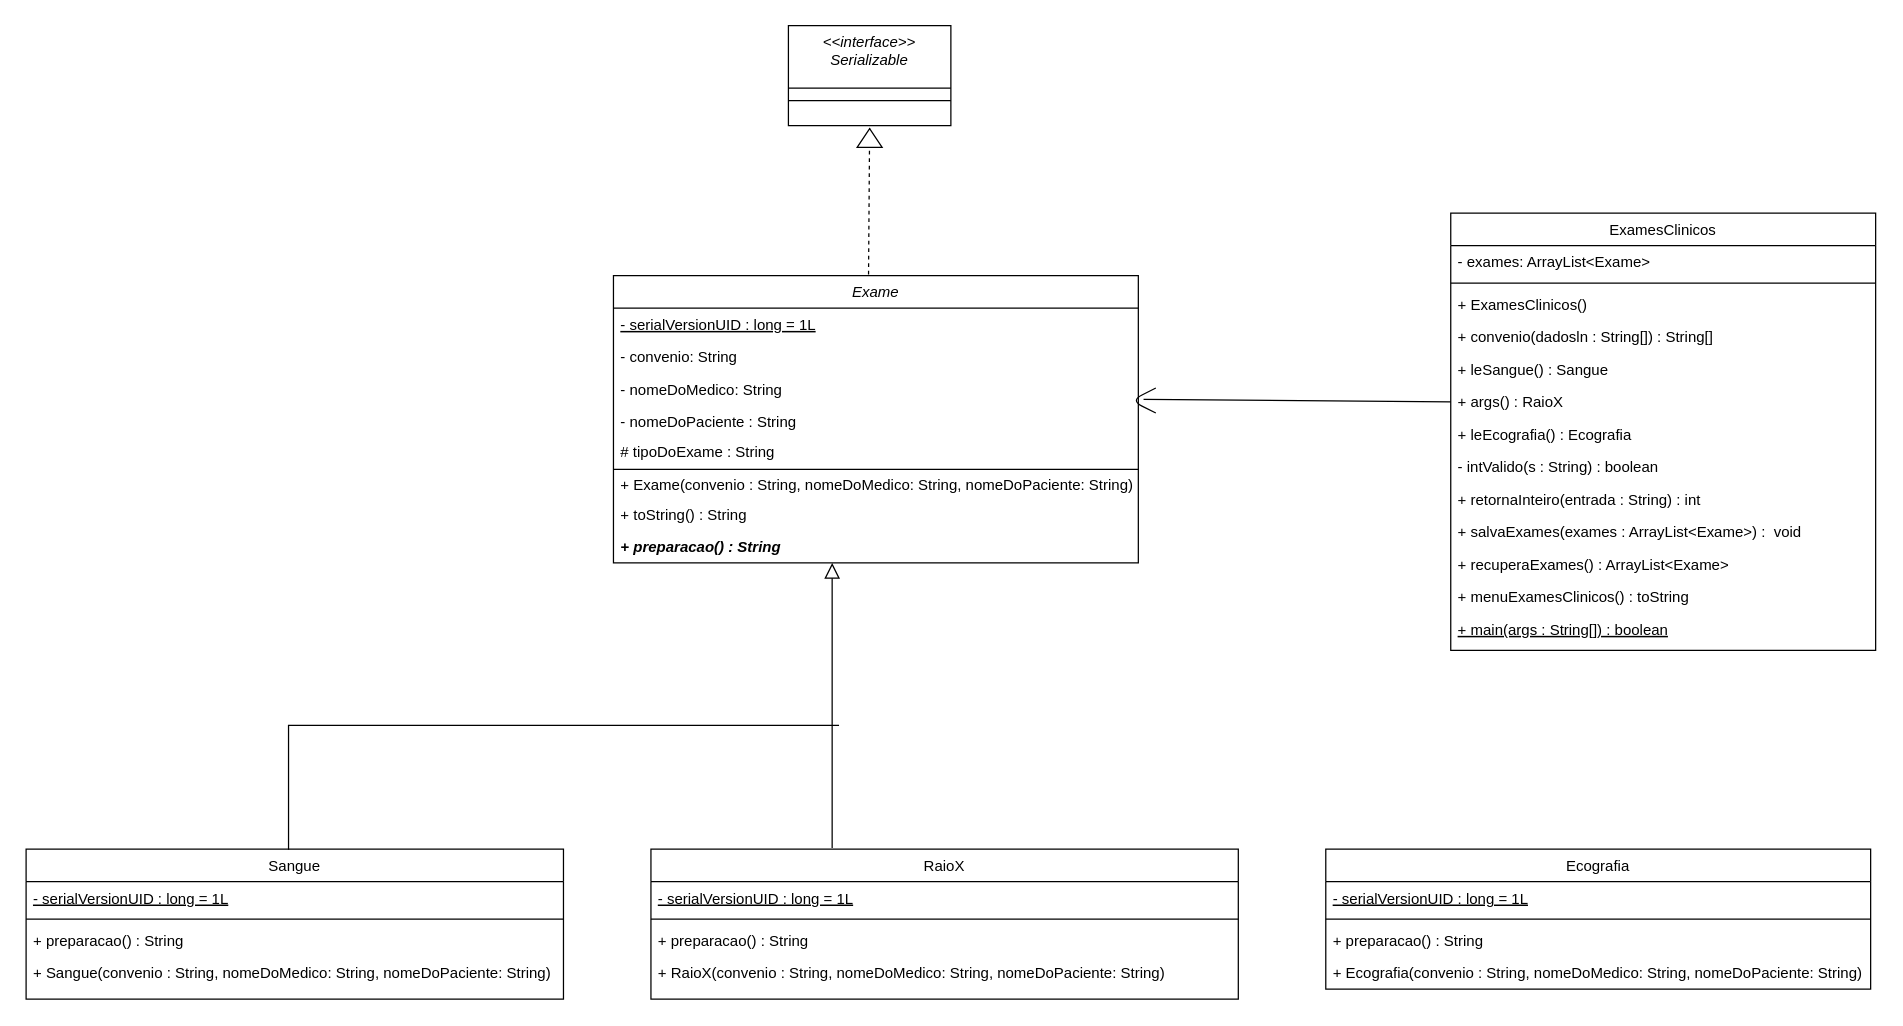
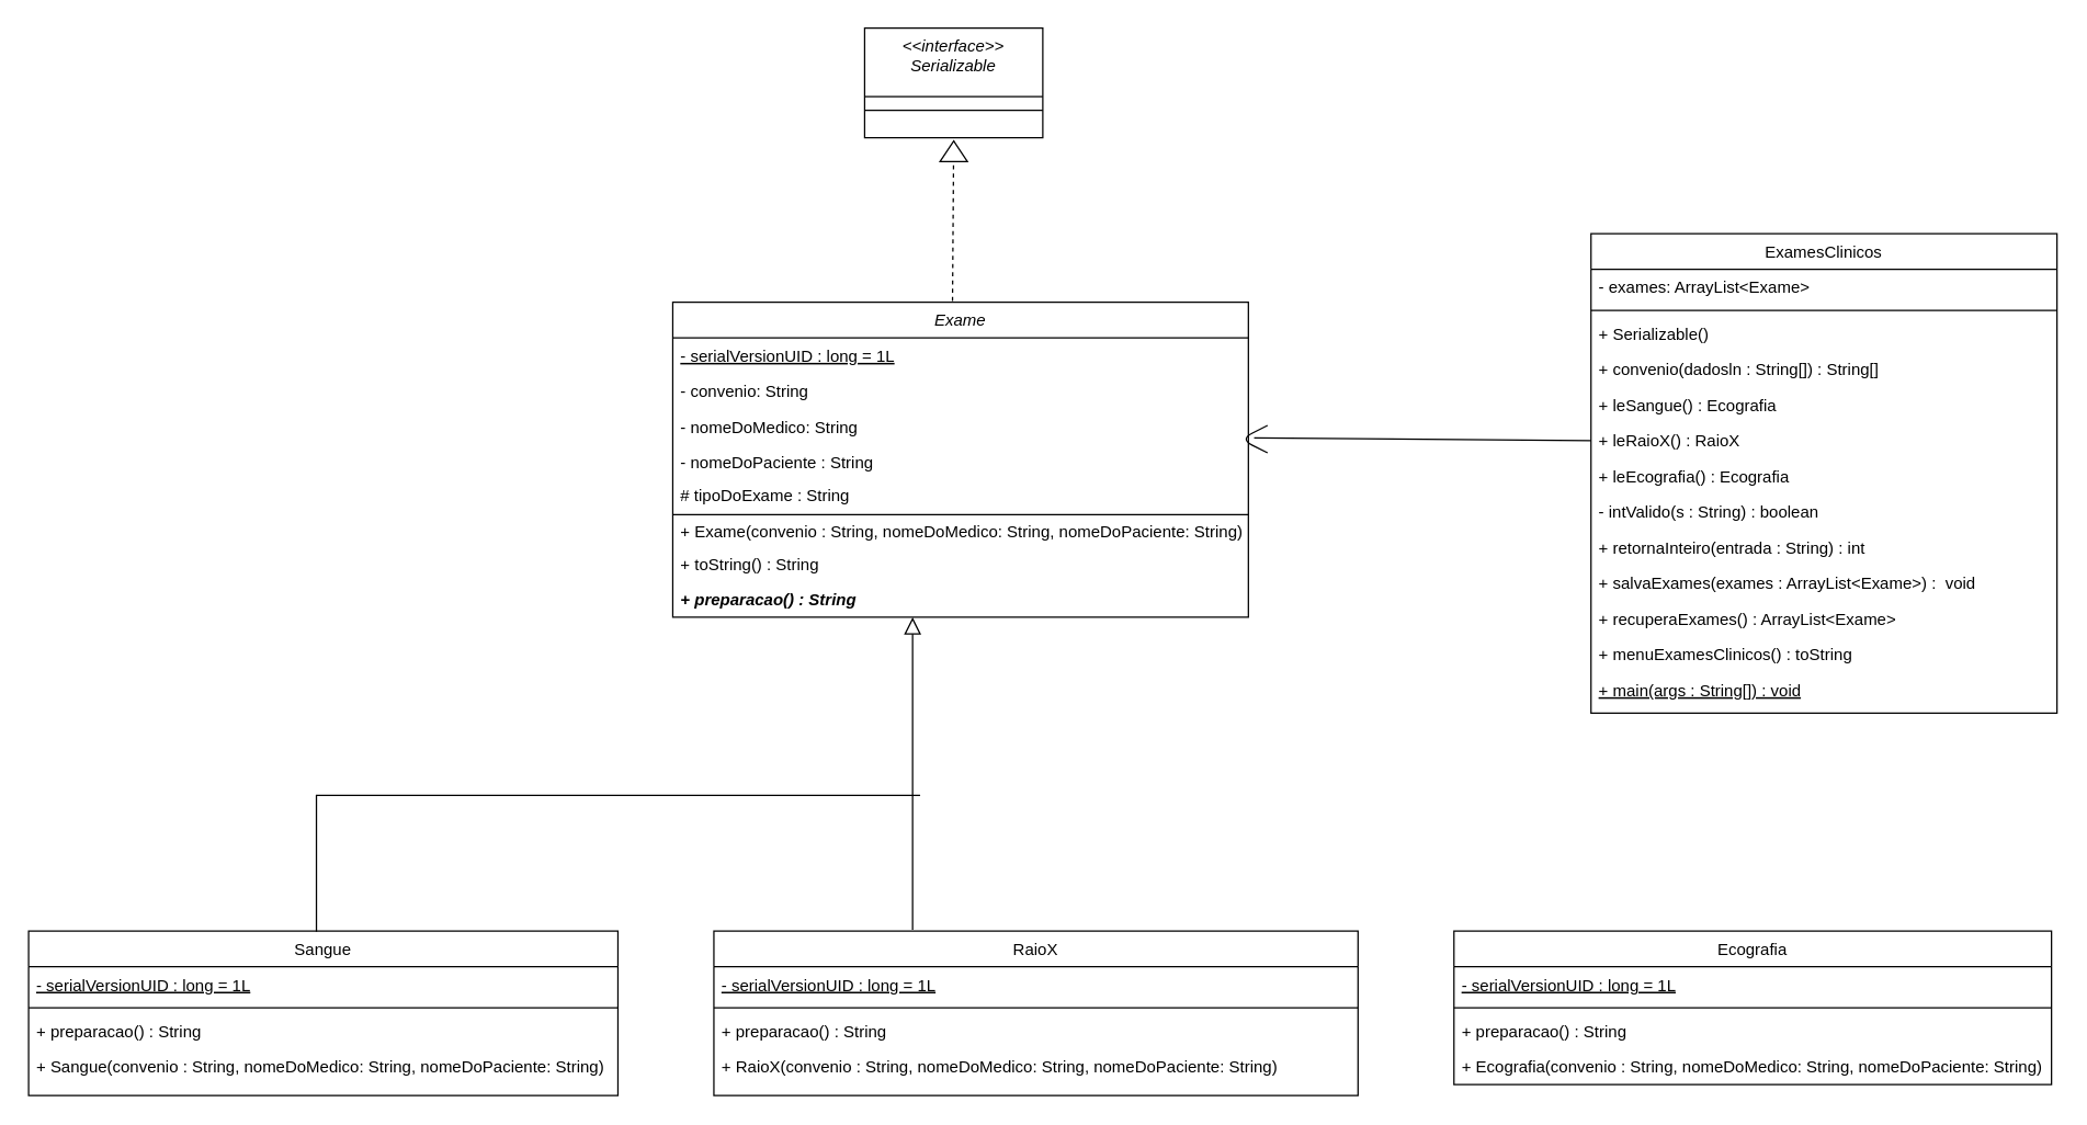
  <mxCell id="0" />
  <mxCell id="1" parent="0" />
  <mxCell id="2" value="Exame" style="swimlane;fontStyle=2;align=center;verticalAlign=top;childLayout=stackLayout;horizontal=1;startSize=26;horizontalStack=0;resizeParent=1;resizeLast=0;collapsible=1;marginBottom=0;rounded=0;shadow=0;strokeWidth=1;fontSize=12;" parent="1" vertex="1"><mxGeometry y="220" width="420" height="230" as="geometry" x="490"><mxRectangle x="230" y="140" width="160" height="26" as="alternateBounds" /></mxGeometry></mxCell>
  <mxCell id="3" value="- serialVersionUID : long = 1L" style="text;align=left;verticalAlign=top;spacingLeft=4;spacingRight=4;overflow=hidden;rotatable=0;points=[[0,0.5],[1,0.5]];portConstraint=eastwest;rounded=0;shadow=0;html=0;fontSize=12;fontStyle=4" parent="2" vertex="1"><mxGeometry y="26" width="420" height="26" as="geometry" /></mxCell>
  <mxCell id="4" value="- convenio: String&#10;" style="text;align=left;verticalAlign=top;spacingLeft=4;spacingRight=4;overflow=hidden;rotatable=0;points=[[0,0.5],[1,0.5]];portConstraint=eastwest;fontSize=12;" parent="2" vertex="1"><mxGeometry y="52" width="420" height="26" as="geometry" /></mxCell>
  <mxCell id="5" value="- nomeDoMedico: String&#10;" style="text;align=left;verticalAlign=top;spacingLeft=4;spacingRight=4;overflow=hidden;rotatable=0;points=[[0,0.5],[1,0.5]];portConstraint=eastwest;fontSize=12;" parent="2" vertex="1"><mxGeometry y="78" width="420" height="26" as="geometry" /></mxCell>
  <mxCell id="6" value="- nomeDoPaciente : String&#10;" style="text;align=left;verticalAlign=top;spacingLeft=4;spacingRight=4;overflow=hidden;rotatable=0;points=[[0,0.5],[1,0.5]];portConstraint=eastwest;fontSize=12;" vertex="1" parent="2"><mxGeometry y="104" width="420" height="24" as="geometry" /></mxCell>
  <mxCell id="7" value="# tipoDoExame : String&#10;" style="text;align=left;verticalAlign=top;spacingLeft=4;spacingRight=4;overflow=hidden;rotatable=0;points=[[0,0.5],[1,0.5]];portConstraint=eastwest;fontSize=12;" vertex="1" parent="2"><mxGeometry y="128" width="420" height="26" as="geometry" /></mxCell>
  <mxCell id="8" value="+ Exame(convenio : String, nomeDoMedico: String, nomeDoPaciente: String)" style="text;align=left;verticalAlign=top;spacingLeft=4;spacingRight=4;overflow=hidden;rotatable=0;points=[[0,0.5],[1,0.5]];portConstraint=eastwest;fontSize=12;" vertex="1" parent="2"><mxGeometry y="154" width="420" height="24" as="geometry" /></mxCell>
  <mxCell id="9" value="+ toString() : String" style="text;align=left;verticalAlign=top;spacingLeft=4;spacingRight=4;overflow=hidden;rotatable=0;points=[[0,0.5],[1,0.5]];portConstraint=eastwest;" vertex="1" parent="2"><mxGeometry y="178" width="420" height="26" as="geometry" /></mxCell>
  <mxCell id="10" value="+ preparacao() : String&#10;" style="text;align=left;verticalAlign=top;spacingLeft=4;spacingRight=4;overflow=hidden;rotatable=0;points=[[0,0.5],[1,0.5]];portConstraint=eastwest;fontStyle=3" vertex="1" parent="2"><mxGeometry y="204" width="420" height="26" as="geometry" /></mxCell>
  <mxCell id="11" value="RaioX" style="swimlane;fontStyle=0;align=center;verticalAlign=top;childLayout=stackLayout;horizontal=1;startSize=26;horizontalStack=0;resizeParent=1;resizeLast=0;collapsible=1;marginBottom=0;rounded=0;shadow=0;strokeWidth=1;" parent="1" vertex="1"><mxGeometry x="520" y="679" width="470" height="120" as="geometry"><mxRectangle x="130" y="380" width="160" height="26" as="alternateBounds" /></mxGeometry></mxCell>
  <mxCell id="12" value="- serialVersionUID : long = 1L" style="text;align=left;verticalAlign=top;spacingLeft=4;spacingRight=4;overflow=hidden;rotatable=0;points=[[0,0.5],[1,0.5]];portConstraint=eastwest;fontStyle=4" parent="11" vertex="1"><mxGeometry y="26" width="470" height="26" as="geometry" /></mxCell>
  <mxCell id="13" value="" style="line;html=1;strokeWidth=1;align=left;verticalAlign=middle;spacingTop=-1;spacingLeft=3;spacingRight=3;rotatable=0;labelPosition=right;points=[];portConstraint=eastwest;" parent="11" vertex="1"><mxGeometry y="52" width="470" height="8" as="geometry" /></mxCell>
  <mxCell id="14" value="+ preparacao() : String&#10;" style="text;align=left;verticalAlign=top;spacingLeft=4;spacingRight=4;overflow=hidden;rotatable=0;points=[[0,0.5],[1,0.5]];portConstraint=eastwest;" vertex="1" parent="11"><mxGeometry y="60" width="470" height="26" as="geometry" /></mxCell>
  <mxCell id="15" value="+ RaioX(convenio : String, nomeDoMedico: String, nomeDoPaciente: String)" style="text;align=left;verticalAlign=top;spacingLeft=4;spacingRight=4;overflow=hidden;rotatable=0;points=[[0,0.5],[1,0.5]];portConstraint=eastwest;" vertex="1" parent="11"><mxGeometry y="86" width="470" height="26" as="geometry" /></mxCell>
  <mxCell id="16" value="" style="endArrow=block;endSize=10;endFill=0;shadow=0;strokeWidth=1;rounded=0;edgeStyle=orthogonalEdgeStyle;elbow=vertical;" parent="1" target="2" edge="1"><mxGeometry width="160" relative="1" as="geometry"><mxPoint x="665" y="678" as="sourcePoint" /><mxPoint x="596" y="423" as="targetPoint" /><Array as="points"><mxPoint x="665" y="678" /></Array></mxGeometry></mxCell>
  <mxCell id="17" value="Ecografia" style="swimlane;fontStyle=0;align=center;verticalAlign=top;childLayout=stackLayout;horizontal=1;startSize=26;horizontalStack=0;resizeParent=1;resizeLast=0;collapsible=1;marginBottom=0;rounded=0;shadow=0;strokeWidth=1;" parent="1" vertex="1"><mxGeometry x="1060" y="679" width="436" height="112" as="geometry"><mxRectangle x="340" y="380" width="170" height="26" as="alternateBounds" /></mxGeometry></mxCell>
  <mxCell id="18" value="- serialVersionUID : long = 1L" style="text;align=left;verticalAlign=top;spacingLeft=4;spacingRight=4;overflow=hidden;rotatable=0;points=[[0,0.5],[1,0.5]];portConstraint=eastwest;fontStyle=4" parent="17" vertex="1"><mxGeometry y="26" width="436" height="26" as="geometry" /></mxCell>
  <mxCell id="19" value="" style="line;html=1;strokeWidth=1;align=left;verticalAlign=middle;spacingTop=-1;spacingLeft=3;spacingRight=3;rotatable=0;labelPosition=right;points=[];portConstraint=eastwest;" parent="17" vertex="1"><mxGeometry y="52" width="436" height="8" as="geometry" /></mxCell>
  <mxCell id="20" value="+ preparacao() : String&#10;" style="text;align=left;verticalAlign=top;spacingLeft=4;spacingRight=4;overflow=hidden;rotatable=0;points=[[0,0.5],[1,0.5]];portConstraint=eastwest;" vertex="1" parent="17"><mxGeometry y="60" width="436" height="26" as="geometry" /></mxCell>
  <mxCell id="21" value="+ Ecografia(convenio : String, nomeDoMedico: String, nomeDoPaciente: String)" style="text;align=left;verticalAlign=top;spacingLeft=4;spacingRight=4;overflow=hidden;rotatable=0;points=[[0,0.5],[1,0.5]];portConstraint=eastwest;" vertex="1" parent="17"><mxGeometry y="86" width="436" height="26" as="geometry" /></mxCell>
  <mxCell id="22" value="ExamesClinicos" style="swimlane;fontStyle=0;align=center;verticalAlign=top;childLayout=stackLayout;horizontal=1;startSize=26;horizontalStack=0;resizeParent=1;resizeLast=0;collapsible=1;marginBottom=0;rounded=0;shadow=0;strokeWidth=1;" parent="1" vertex="1"><mxGeometry x="1160" y="170" width="340" height="350" as="geometry"><mxRectangle x="550" y="140" width="160" height="26" as="alternateBounds" /></mxGeometry></mxCell>
  <mxCell id="23" value="- exames: ArrayList&lt;Exame&gt;" style="text;align=left;verticalAlign=top;spacingLeft=4;spacingRight=4;overflow=hidden;rotatable=0;points=[[0,0.5],[1,0.5]];portConstraint=eastwest;" parent="22" vertex="1"><mxGeometry y="26" width="340" height="26" as="geometry" /></mxCell>
  <mxCell id="24" value="" style="line;html=1;strokeWidth=1;align=left;verticalAlign=middle;spacingTop=-1;spacingLeft=3;spacingRight=3;rotatable=0;labelPosition=right;points=[];portConstraint=eastwest;" vertex="1" parent="22"><mxGeometry y="52" width="340" height="8" as="geometry" /></mxCell>
- <mxCell id="25" value="+ ExamesClinicos()" style="text;align=left;verticalAlign=top;spacingLeft=4;spacingRight=4;overflow=hidden;rotatable=0;points=[[0,0.5],[1,0.5]];portConstraint=eastwest;rounded=0;shadow=0;html=0;" parent="22" vertex="1"><mxGeometry y="60" width="340" height="26" as="geometry" /></mxCell>
+ <mxCell id="25" value="+ Serializable()" style="text;align=left;verticalAlign=top;spacingLeft=4;spacingRight=4;overflow=hidden;rotatable=0;points=[[0,0.5],[1,0.5]];portConstraint=eastwest;rounded=0;shadow=0;html=0;" parent="22" vertex="1"><mxGeometry y="60" width="340" height="26" as="geometry" /></mxCell>
  <mxCell id="26" value="+ convenio(dadosln : String[]) : String[]" style="text;align=left;verticalAlign=top;spacingLeft=4;spacingRight=4;overflow=hidden;rotatable=0;points=[[0,0.5],[1,0.5]];portConstraint=eastwest;rounded=0;shadow=0;html=0;" parent="22" vertex="1"><mxGeometry y="86" width="340" height="26" as="geometry" /></mxCell>
- <mxCell id="27" value="+ leSangue() : Sangue" style="text;align=left;verticalAlign=top;spacingLeft=4;spacingRight=4;overflow=hidden;rotatable=0;points=[[0,0.5],[1,0.5]];portConstraint=eastwest;rounded=0;shadow=0;html=0;" parent="22" vertex="1"><mxGeometry y="112" width="340" height="26" as="geometry" /></mxCell>
- <mxCell id="28" value="+ args() : RaioX" style="text;align=left;verticalAlign=top;spacingLeft=4;spacingRight=4;overflow=hidden;rotatable=0;points=[[0,0.5],[1,0.5]];portConstraint=eastwest;rounded=0;shadow=0;html=0;" parent="22" vertex="1"><mxGeometry y="138" width="340" height="26" as="geometry" /></mxCell>
+ <mxCell id="27" value="+ leSangue() : Ecografia" style="text;align=left;verticalAlign=top;spacingLeft=4;spacingRight=4;overflow=hidden;rotatable=0;points=[[0,0.5],[1,0.5]];portConstraint=eastwest;rounded=0;shadow=0;html=0;" parent="22" vertex="1"><mxGeometry y="112" width="340" height="26" as="geometry" /></mxCell>
+ <mxCell id="28" value="+ leRaioX() : RaioX" style="text;align=left;verticalAlign=top;spacingLeft=4;spacingRight=4;overflow=hidden;rotatable=0;points=[[0,0.5],[1,0.5]];portConstraint=eastwest;rounded=0;shadow=0;html=0;" parent="22" vertex="1"><mxGeometry y="138" width="340" height="26" as="geometry" /></mxCell>
  <mxCell id="29" value="+ leEcografia() : Ecografia" style="text;align=left;verticalAlign=top;spacingLeft=4;spacingRight=4;overflow=hidden;rotatable=0;points=[[0,0.5],[1,0.5]];portConstraint=eastwest;" parent="22" vertex="1"><mxGeometry y="164" width="340" height="26" as="geometry" /></mxCell>
  <mxCell id="30" value="- intValido(s : String) : boolean " style="text;align=left;verticalAlign=top;spacingLeft=4;spacingRight=4;overflow=hidden;rotatable=0;points=[[0,0.5],[1,0.5]];portConstraint=eastwest;" vertex="1" parent="22"><mxGeometry y="190" width="340" height="26" as="geometry" /></mxCell>
  <mxCell id="31" value="+ retornaInteiro(entrada : String) : int" style="text;align=left;verticalAlign=top;spacingLeft=4;spacingRight=4;overflow=hidden;rotatable=0;points=[[0,0.5],[1,0.5]];portConstraint=eastwest;" vertex="1" parent="22"><mxGeometry y="216" width="340" height="26" as="geometry" /></mxCell>
  <mxCell id="32" value="+ salvaExames(exames : ArrayList&lt;Exame&gt;) :  void" style="text;align=left;verticalAlign=top;spacingLeft=4;spacingRight=4;overflow=hidden;rotatable=0;points=[[0,0.5],[1,0.5]];portConstraint=eastwest;" vertex="1" parent="22"><mxGeometry y="242" width="340" height="26" as="geometry" /></mxCell>
  <mxCell id="33" value="+ recuperaExames() : ArrayList&lt;Exame&gt;" style="text;align=left;verticalAlign=top;spacingLeft=4;spacingRight=4;overflow=hidden;rotatable=0;points=[[0,0.5],[1,0.5]];portConstraint=eastwest;" vertex="1" parent="22"><mxGeometry y="268" width="340" height="26" as="geometry" /></mxCell>
  <mxCell id="34" value="+ menuExamesClinicos() : toString" style="text;align=left;verticalAlign=top;spacingLeft=4;spacingRight=4;overflow=hidden;rotatable=0;points=[[0,0.5],[1,0.5]];portConstraint=eastwest;" vertex="1" parent="22"><mxGeometry y="294" width="340" height="26" as="geometry" /></mxCell>
- <mxCell id="35" value="+ main(args : String[]) : boolean&#10;" style="text;align=left;verticalAlign=top;spacingLeft=4;spacingRight=4;overflow=hidden;rotatable=0;points=[[0,0.5],[1,0.5]];portConstraint=eastwest;fontStyle=4" vertex="1" parent="22"><mxGeometry y="320" width="340" height="26" as="geometry" /></mxCell>
+ <mxCell id="35" value="+ main(args : String[]) : void&#10;" style="text;align=left;verticalAlign=top;spacingLeft=4;spacingRight=4;overflow=hidden;rotatable=0;points=[[0,0.5],[1,0.5]];portConstraint=eastwest;fontStyle=4" vertex="1" parent="22"><mxGeometry y="320" width="340" height="26" as="geometry" /></mxCell>
  <mxCell id="36" value="" style="line;html=1;strokeWidth=1;align=left;verticalAlign=middle;spacingTop=-1;spacingLeft=3;spacingRight=3;rotatable=0;labelPosition=right;points=[];portConstraint=eastwest;fontSize=12;" vertex="1" parent="1"><mxGeometry y="260" width="420" height="230" as="geometry" x="490" /></mxCell>
  <mxCell id="37" value="Sangue" style="swimlane;fontStyle=0;align=center;verticalAlign=top;childLayout=stackLayout;horizontal=1;startSize=26;horizontalStack=0;resizeParent=1;resizeLast=0;collapsible=1;marginBottom=0;rounded=0;shadow=0;strokeWidth=1;" vertex="1" parent="1"><mxGeometry x="20" y="679" width="430" height="120" as="geometry"><mxRectangle x="130" y="380" width="160" height="26" as="alternateBounds" /></mxGeometry></mxCell>
  <mxCell id="38" value="- serialVersionUID : long = 1L" style="text;align=left;verticalAlign=top;spacingLeft=4;spacingRight=4;overflow=hidden;rotatable=0;points=[[0,0.5],[1,0.5]];portConstraint=eastwest;fontStyle=4" vertex="1" parent="37"><mxGeometry y="26" width="430" height="26" as="geometry" /></mxCell>
  <mxCell id="39" value="" style="line;html=1;strokeWidth=1;align=left;verticalAlign=middle;spacingTop=-1;spacingLeft=3;spacingRight=3;rotatable=0;labelPosition=right;points=[];portConstraint=eastwest;" vertex="1" parent="37"><mxGeometry y="52" width="430" height="8" as="geometry" /></mxCell>
  <mxCell id="40" value="+ preparacao() : String&#10;" style="text;align=left;verticalAlign=top;spacingLeft=4;spacingRight=4;overflow=hidden;rotatable=0;points=[[0,0.5],[1,0.5]];portConstraint=eastwest;" vertex="1" parent="37"><mxGeometry y="60" width="430" height="26" as="geometry" /></mxCell>
  <mxCell id="41" value="+ Sangue(convenio : String, nomeDoMedico: String, nomeDoPaciente: String)" style="text;align=left;verticalAlign=top;spacingLeft=4;spacingRight=4;overflow=hidden;rotatable=0;points=[[0,0.5],[1,0.5]];portConstraint=eastwest;" vertex="1" parent="37"><mxGeometry y="86" width="430" height="26" as="geometry" /></mxCell>
  <mxCell id="42" value="&lt;&lt;interface&gt;&gt;&#10;Serializable" style="swimlane;fontStyle=2;align=center;verticalAlign=top;childLayout=stackLayout;horizontal=1;startSize=50;horizontalStack=0;resizeParent=1;resizeLast=0;collapsible=1;marginBottom=0;rounded=0;shadow=0;strokeWidth=1;fontSize=12;" vertex="1" parent="1"><mxGeometry x="630" y="20" width="130" height="80" as="geometry"><mxRectangle x="230" y="140" width="160" height="26" as="alternateBounds" /></mxGeometry></mxCell>
  <mxCell id="43" value="" style="endArrow=none;html=1;fontSize=12;exitX=0;exitY=0.75;exitDx=0;exitDy=0;entryX=1;entryY=0.75;entryDx=0;entryDy=0;" edge="1" parent="1" source="42" target="42"><mxGeometry width="50" height="50" relative="1" as="geometry"><mxPoint x="780" y="100" as="sourcePoint" /><mxPoint x="830" y="50" as="targetPoint" /></mxGeometry></mxCell>
  <mxCell id="44" value="" style="endArrow=none;dashed=1;html=1;fontSize=12;entryX=0.5;entryY=1;entryDx=0;entryDy=0;exitX=0.486;exitY=-0.004;exitDx=0;exitDy=0;exitPerimeter=0;" edge="1" parent="1" source="2" target="42"><mxGeometry width="50" height="50" relative="1" as="geometry"><mxPoint x="695" y="210" as="sourcePoint" /><mxPoint x="830" y="120" as="targetPoint" /></mxGeometry></mxCell>
  <mxCell id="45" value="" style="triangle;whiteSpace=wrap;html=1;fontSize=12;rotation=-90;" vertex="1" parent="1"><mxGeometry x="687.5" y="100" width="15" height="20" as="geometry" /></mxCell>
  <mxCell id="46" value="" style="endArrow=none;html=1;fontSize=12;entryX=0;entryY=0.5;entryDx=0;entryDy=0;exitX=1.01;exitY=-0.208;exitDx=0;exitDy=0;exitPerimeter=0;" edge="1" parent="1" source="6" target="28"><mxGeometry width="50" height="50" relative="1" as="geometry"><mxPoint x="930" y="321" as="sourcePoint" /><mxPoint x="1050" y="340" as="targetPoint" /></mxGeometry></mxCell>
  <mxCell id="47" value="" style="endArrow=none;html=1;fontSize=12;" edge="1" parent="1"><mxGeometry width="50" height="50" relative="1" as="geometry"><mxPoint x="924" y="330" as="sourcePoint" /><mxPoint x="924" y="310" as="targetPoint" /><Array as="points"><mxPoint x="904" y="320" /></Array></mxGeometry></mxCell>
  <mxCell id="48" value="" style="shape=partialRectangle;whiteSpace=wrap;html=1;bottom=0;right=0;fillColor=none;fontSize=12;" vertex="1" parent="1"><mxGeometry x="230" y="580" width="440" height="99" as="geometry" /></mxCell>
